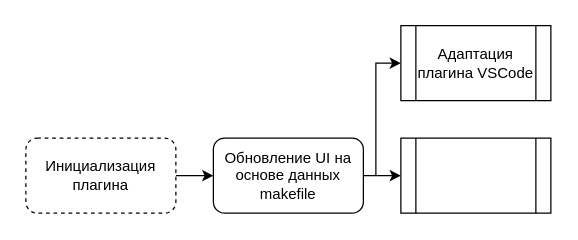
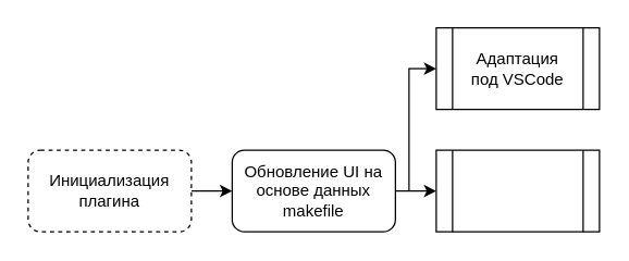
  <mxCell id="0" />
  <mxCell id="1" parent="0" />
  <mxCell id="2" style="edgeStyle=orthogonalEdgeStyle;rounded=0;orthogonalLoop=1;jettySize=auto;html=1;" parent="1" source="3" target="5" edge="1"><mxGeometry relative="1" as="geometry" /></mxCell>
  <mxCell id="3" value="Инициализация плагина" style="rounded=1;whiteSpace=wrap;html=1;dashed=1;" parent="1" vertex="1"><mxGeometry x="20" y="110" width="120" height="60" as="geometry" /></mxCell>
  <mxCell id="4" style="edgeStyle=orthogonalEdgeStyle;rounded=0;orthogonalLoop=1;jettySize=auto;html=1;entryX=0;entryY=0.5;entryDx=0;entryDy=0;" parent="1" source="5" target="7" edge="1"><mxGeometry relative="1" as="geometry" /></mxCell>
  <mxCell id="5" value="Обновление UI на основе данных makefile" style="rounded=1;whiteSpace=wrap;html=1;" parent="1" vertex="1"><mxGeometry x="170" y="110" width="120" height="60" as="geometry" /></mxCell>
- <mxCell id="6" value="Адаптация&lt;br&gt;плагина VSCode" style="shape=process;whiteSpace=wrap;html=1;backgroundOutline=1;" parent="1" vertex="1"><mxGeometry x="320" y="20" width="120" height="60" as="geometry" /></mxCell>
+ <mxCell id="6" value="Адаптация&lt;br&gt;под VSCode" style="shape=process;whiteSpace=wrap;html=1;backgroundOutline=1;" parent="1" vertex="1"><mxGeometry x="320" y="20" width="120" height="60" as="geometry" /></mxCell>
  <mxCell id="7" value="" style="shape=process;whiteSpace=wrap;html=1;backgroundOutline=1;" parent="1" vertex="1"><mxGeometry x="320" y="110" width="120" height="60" as="geometry" /></mxCell>
  <mxCell id="8" value="" style="endArrow=classic;html=1;rounded=0;" edge="1" parent="1"><mxGeometry width="50" height="50" relative="1" as="geometry"><mxPoint x="300" y="140" as="sourcePoint" /><mxPoint x="320" y="50" as="targetPoint" /><Array as="points"><mxPoint x="300" y="50" /></Array></mxGeometry></mxCell>
